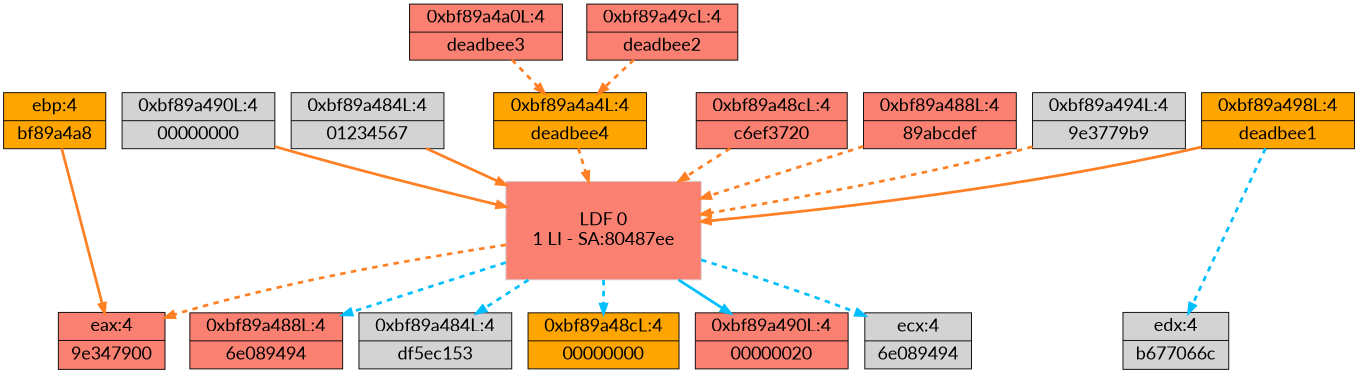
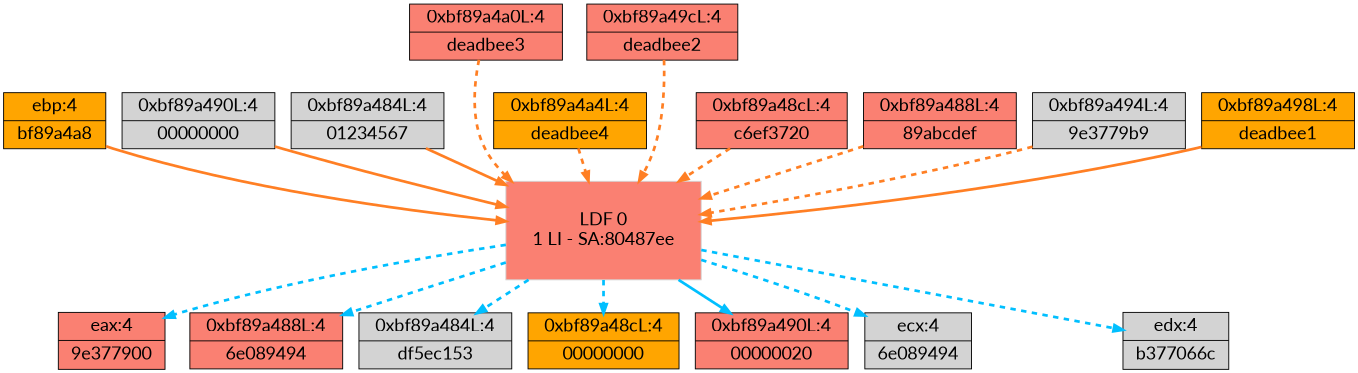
  digraph {
    fontname=Lato
    node [fillcolor=salmon fontname=Lato fontsize=20 shape=record style=filled]
    edge [color=chocolate1 fontname=Lato penwidth=3 style=dashed]
    n1 [color=lightgrey height=1.5139 label="LDF 0\n1 LI - SA:80487ee" shape=box width=3]
    n2 [height=0.84722 label="{0xbf89a488L:4 | 6e089494 }" width=2.3403]
    n3 [fillcolor=lightgrey height=0.84722 label="{0xbf89a484L:4 | df5ec153 }" width=2.3403]
    n4 [fillcolor=orange height=0.84722 label="{0xbf89a48cL:4 | 00000000 }" width=2.3125]
    n5 [height=0.84722 label="{0xbf89a490L:4 | 00000020 }" width=2.3403]
-   n6 [height=0.84722 label="{eax:4 | 9e347900 }" width=1.6458]
-   n7 [fillcolor=lightgrey height=0.84722 label="{edx:4 | b677066c }" width=1.6181]
+   n6 [height=0.84722 label="{eax:4 | 9e377900 }" width=1.6458]
+   n7 [fillcolor=lightgrey height=0.84722 label="{edx:4 | b377066c }" width=1.6181]
    n8 [fillcolor=lightgrey height=0.84722 label="{ecx:4 | 6e089494 }" width=1.6458]
    n9 [fillcolor=lightgrey height=0.84722 label="{0xbf89a490L:4 | 00000000 }" width=2.3403]
    n10 [fillcolor=lightgrey height=0.84722 label="{0xbf89a484L:4 | 01234567 }" width=2.3403]
    n11 [height=0.84722 label="{0xbf89a4a0L:4 | deadbee3 }" width=2.3403]
    n12 [height=0.84722 label="{0xbf89a48cL:4 | c6ef3720 }" width=2.3125]
    n13 [fillcolor=orange height=0.84722 label="{0xbf89a4a4L:4 | deadbee4 }" width=2.3403]
    n14 [height=0.84722 label="{0xbf89a488L:4 | 89abcdef }" width=2.3403]
    n15 [fillcolor=orange height=0.84722 label="{0xbf89a498L:4 | deadbee1 }" width=2.3403]
    n16 [height=0.84722 label="{0xbf89a49cL:4 | deadbee2 }" width=2.3125]
    n17 [fillcolor=lightgrey height=0.84722 label="{0xbf89a494L:4 | 9e3779b9 }" width=2.3403]
    n18 [fillcolor=orange height=0.84722 label="{ebp:4 | bf89a4a8 }" width=1.5625]
    n1 -> n2 [color=deepskyblue1]
    n1 -> n3 [color=deepskyblue1]
    n1 -> n4 [color=deepskyblue1]
    n1 -> n5 [color=deepskyblue1 style=solid]
-   n1 -> n6
-   n15 -> n7 [color=deepskyblue1]
+   n1 -> n6 [color=deepskyblue1]
+   n1 -> n7 [color=deepskyblue1]
    n1 -> n8 [color=deepskyblue1]
    n9 -> n1 [style=solid width=5]
    n10 -> n1 [style=solid width=5]
-   n11 -> n13 [width=5]
+   n11 -> n1 [width=5]
    n12 -> n1 [width=5]
    n13 -> n1 [width=5]
    n14 -> n1 [width=5]
    n15 -> n1 [style=solid width=5]
-   n16 -> n13 [width=5]
+   n16 -> n1 [width=5]
    n17 -> n1 [width=5]
-   n18 -> n6 [style=solid width=5]
+   n18 -> n1 [style=solid width=5]
  }
